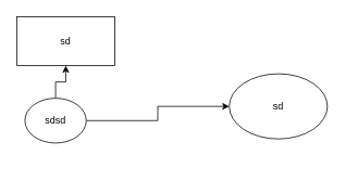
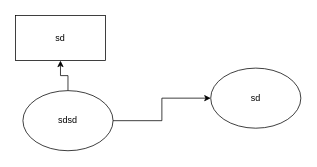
  <mxCell id="0" />
  <mxCell id="1" parent="0" />
  <mxCell id="2" style="edgeStyle=orthogonalEdgeStyle;rounded=0;orthogonalLoop=1;jettySize=auto;html=1;" parent="1" source="4" target="6" edge="1"><mxGeometry relative="1" as="geometry" /></mxCell>
  <mxCell id="3" style="edgeStyle=orthogonalEdgeStyle;rounded=0;orthogonalLoop=1;jettySize=auto;html=1;" parent="1" source="4" target="5" edge="1"><mxGeometry relative="1" as="geometry" /></mxCell>
- <mxCell id="4" value="sdsd" style="ellipse;whiteSpace=wrap;html=1;" parent="1" vertex="1"><mxGeometry x="30" y="120" width="75" height="55" as="geometry" /></mxCell>
+ <mxCell id="4" value="sdsd" style="ellipse;whiteSpace=wrap;html=1;" parent="1" vertex="1"><mxGeometry x="30" y="120" width="120" height="80" as="geometry" /></mxCell>
  <mxCell id="5" value="sd" style="ellipse;whiteSpace=wrap;html=1;" parent="1" vertex="1"><mxGeometry x="280" y="90" width="120" height="80" as="geometry" /></mxCell>
  <mxCell id="6" value="sd" style="rounded=0;whiteSpace=wrap;html=1;" parent="1" vertex="1"><mxGeometry x="20" y="20" width="120" height="60" as="geometry" /></mxCell>
